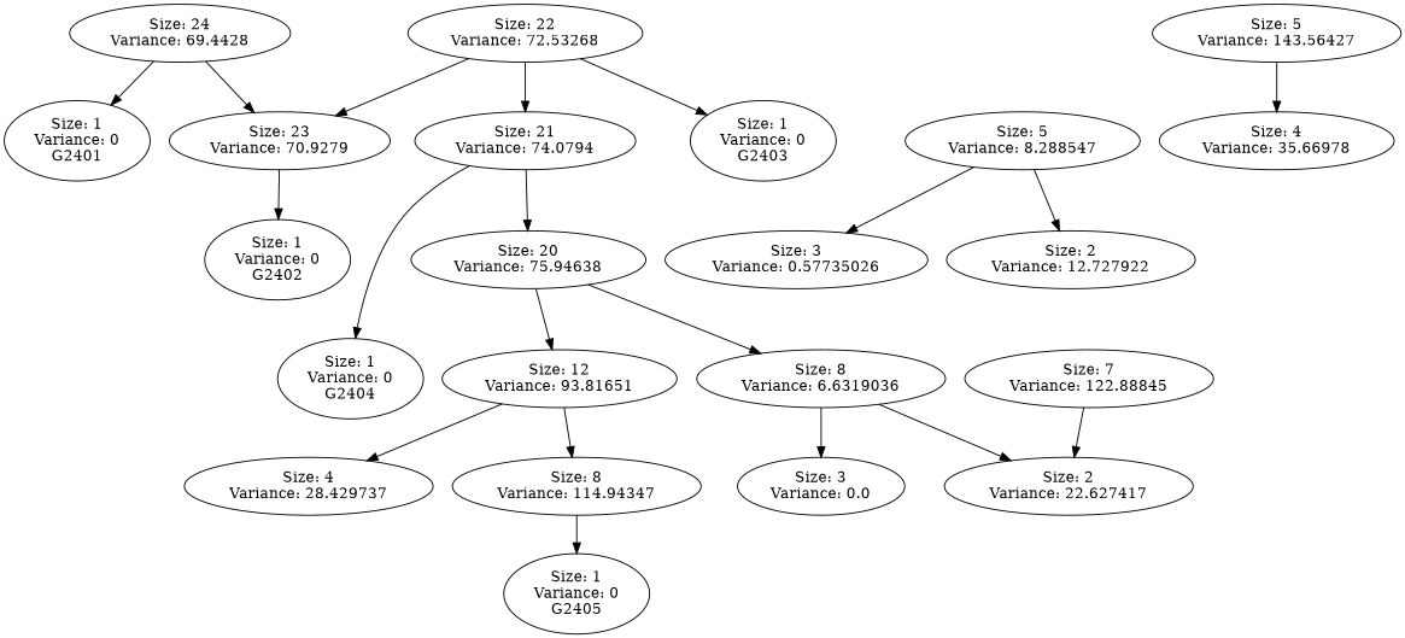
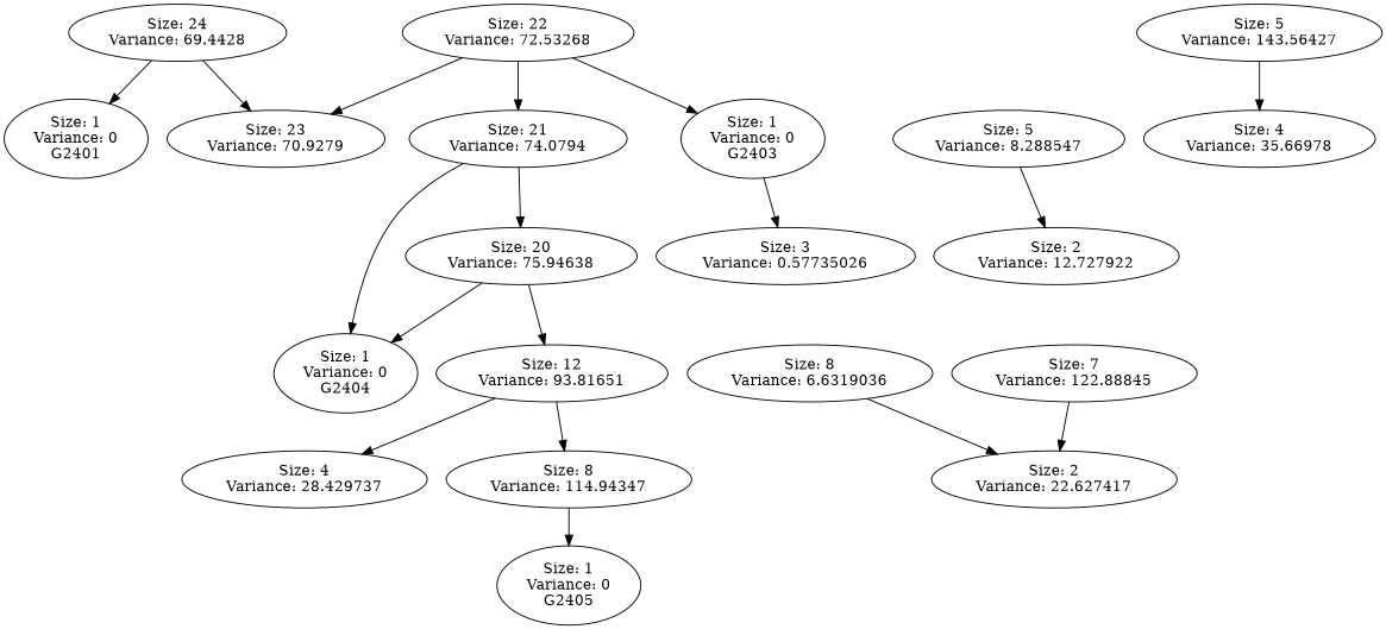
  digraph {
    L=6
    "Size: 24\nVariance: 69.4428"
    "Size: 23\nVariance: 70.9279"
    "Size: 1\nVariance: 0\nG2401"
-   "Size: 1\nVariance: 0\nG2402"
    "Size: 22\nVariance: 72.53268"
    "Size: 21\nVariance: 74.0794"
    "Size: 1\nVariance: 0\nG2403"
    "Size: 20\nVariance: 75.94638"
    "Size: 1\nVariance: 0\nG2404"
    "Size: 12\nVariance: 93.81651"
    "Size: 8\nVariance: 6.6319036"
    "Size: 4\nVariance: 28.429737"
    "Size: 8\nVariance: 114.94347"
-   "Size: 3\nVariance: 0.0"
    "Size: 2\nVariance: 22.627417"
    "Size: 1\nVariance: 0\nG2405"
    "Size: 5\nVariance: 8.288547"
    "Size: 2\nVariance: 12.727922"
    "Size: 3\nVariance: 0.57735026"
    "Size: 7\nVariance: 122.88845"
    "Size: 5\nVariance: 143.56427"
    "Size: 4\nVariance: 35.66978"
    "Size: 24\nVariance: 69.4428" -> "Size: 23\nVariance: 70.9279"
    "Size: 24\nVariance: 69.4428" -> "Size: 1\nVariance: 0\nG2401"
-   "Size: 23\nVariance: 70.9279" -> "Size: 1\nVariance: 0\nG2402"
    "Size: 22\nVariance: 72.53268" -> "Size: 23\nVariance: 70.9279"
    "Size: 22\nVariance: 72.53268" -> "Size: 21\nVariance: 74.0794"
    "Size: 22\nVariance: 72.53268" -> "Size: 1\nVariance: 0\nG2403"
    "Size: 21\nVariance: 74.0794" -> "Size: 20\nVariance: 75.94638"
    "Size: 21\nVariance: 74.0794" -> "Size: 1\nVariance: 0\nG2404"
    "Size: 20\nVariance: 75.94638" -> "Size: 12\nVariance: 93.81651"
-   "Size: 20\nVariance: 75.94638" -> "Size: 8\nVariance: 6.6319036"
+   "Size: 20\nVariance: 75.94638" -> "Size: 1\nVariance: 0\nG2404"
    "Size: 12\nVariance: 93.81651" -> "Size: 4\nVariance: 28.429737"
    "Size: 12\nVariance: 93.81651" -> "Size: 8\nVariance: 114.94347"
-   "Size: 8\nVariance: 6.6319036" -> "Size: 3\nVariance: 0.0"
    "Size: 8\nVariance: 6.6319036" -> "Size: 2\nVariance: 22.627417"
    "Size: 8\nVariance: 114.94347" -> "Size: 1\nVariance: 0\nG2405"
    "Size: 5\nVariance: 8.288547" -> "Size: 2\nVariance: 12.727922"
-   "Size: 5\nVariance: 8.288547" -> "Size: 3\nVariance: 0.57735026"
+   "Size: 1\nVariance: 0\nG2403" -> "Size: 3\nVariance: 0.57735026"
    "Size: 7\nVariance: 122.88845" -> "Size: 2\nVariance: 22.627417"
    "Size: 5\nVariance: 143.56427" -> "Size: 4\nVariance: 35.66978"
  }
